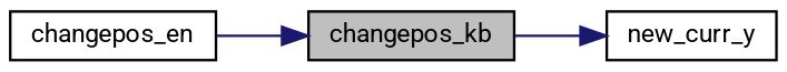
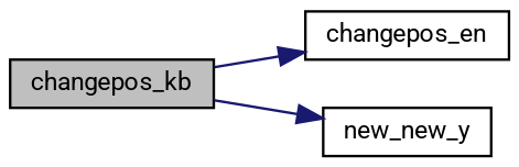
  digraph {
    fontname=Roboto
    rankdir=LR
    node [color=black fillcolor=white fontname=Roboto fontsize=10 shape=record style=filled]
    edge [color=midnightblue fontname=Roboto fontsize=10 labelfontname=Helvetica labelfontsize=10 style=solid]
    n1 [fillcolor=grey75 fontcolor=black height=0.2 label=changepos_kb width=0.4]
    n2 [height=0.2 label=changepos_en width=0.4]
-   n3 [height=0.2 label=new_curr_y width=0.4]
-   n2 -> n1
+   n3 [height=0.2 label=new_new_y width=0.4]
+   n1 -> n2
    n1 -> n3
  }
